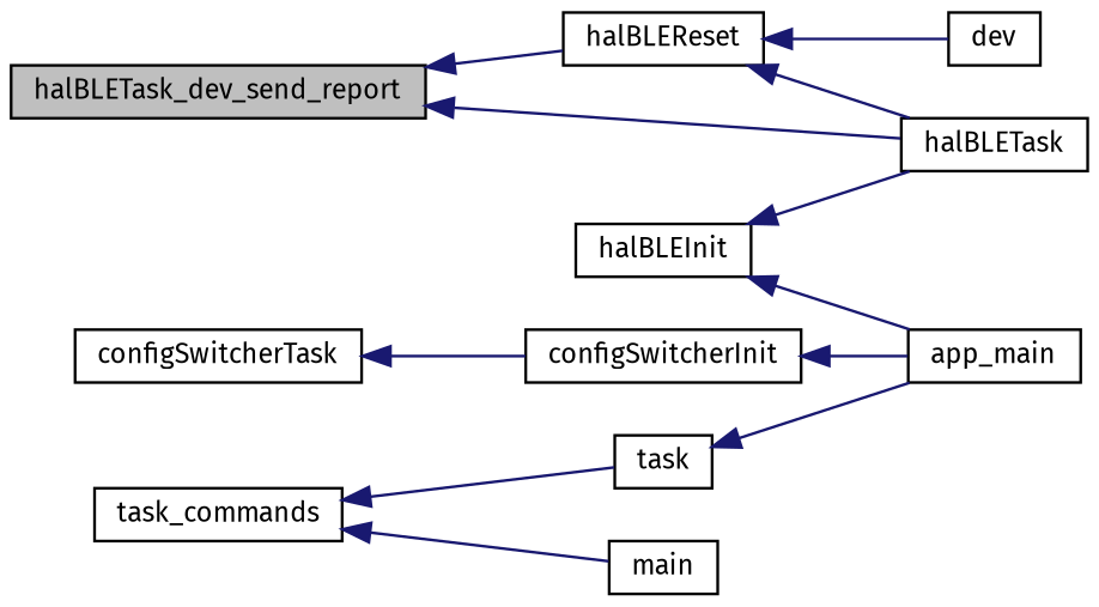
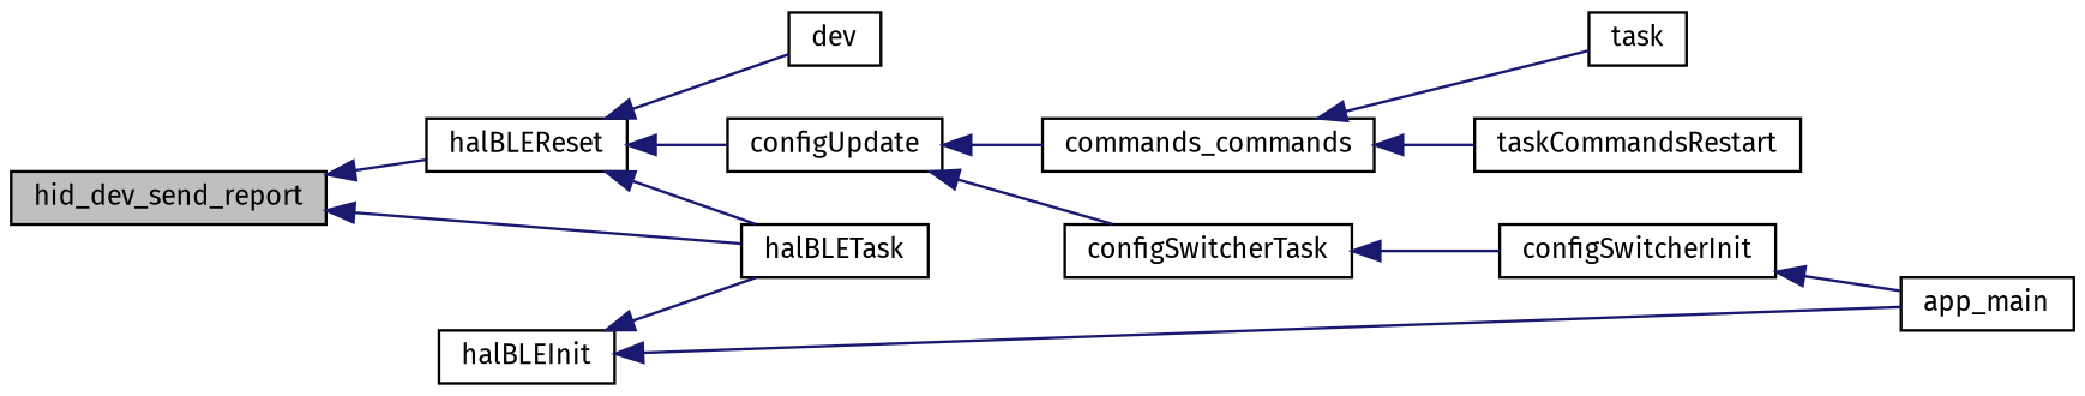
  digraph {
    fontname="Fira Sans"
    rankdir=LR
    node [color=black fillcolor=white fontname="Fira Sans" fontsize=10 shape=record style=filled]
    edge [color=midnightblue dir=back fontname="Fira Sans" fontsize=10 labelfontname=Helvetica labelfontsize=10 style=solid]
-   n1 [fillcolor=grey75 fontcolor=black height=0.2 label=halBLETask_dev_send_report width=0.4]
+   n1 [fillcolor=grey75 fontcolor=black height=0.2 label=hid_dev_send_report width=0.4]
    n2 [height=0.2 label=halBLEReset width=0.4]
    n3 [height=0.2 label=halBLETask width=0.4]
    n4 [height=0.2 label=dev width=0.4]
+   n5 [height=0.2 label=configUpdate width=0.4]
    n6 [height=0.2 label=configSwitcherTask width=0.4]
-   n7 [height=0.2 label=task_commands width=0.4]
+   n7 [height=0.2 label=commands_commands width=0.4]
    n8 [height=0.2 label=configSwitcherInit width=0.4]
    n9 [height=0.2 label=task width=0.4]
-   n10 [height=0.2 label=main width=0.4]
+   n10 [height=0.2 label=taskCommandsRestart width=0.4]
    n11 [height=0.2 label=app_main width=0.4]
    n12 [height=0.2 label=halBLEInit width=0.4]
    n1 -> n2
    n1 -> n3
    n2 -> n3
    n2 -> n4
+   n2 -> n5
+   n5 -> n6
+   n5 -> n7
    n6 -> n8
    n7 -> n9
    n7 -> n10
    n8 -> n11
-   n9 -> n11
    n12 -> n3
    n12 -> n11
  }
